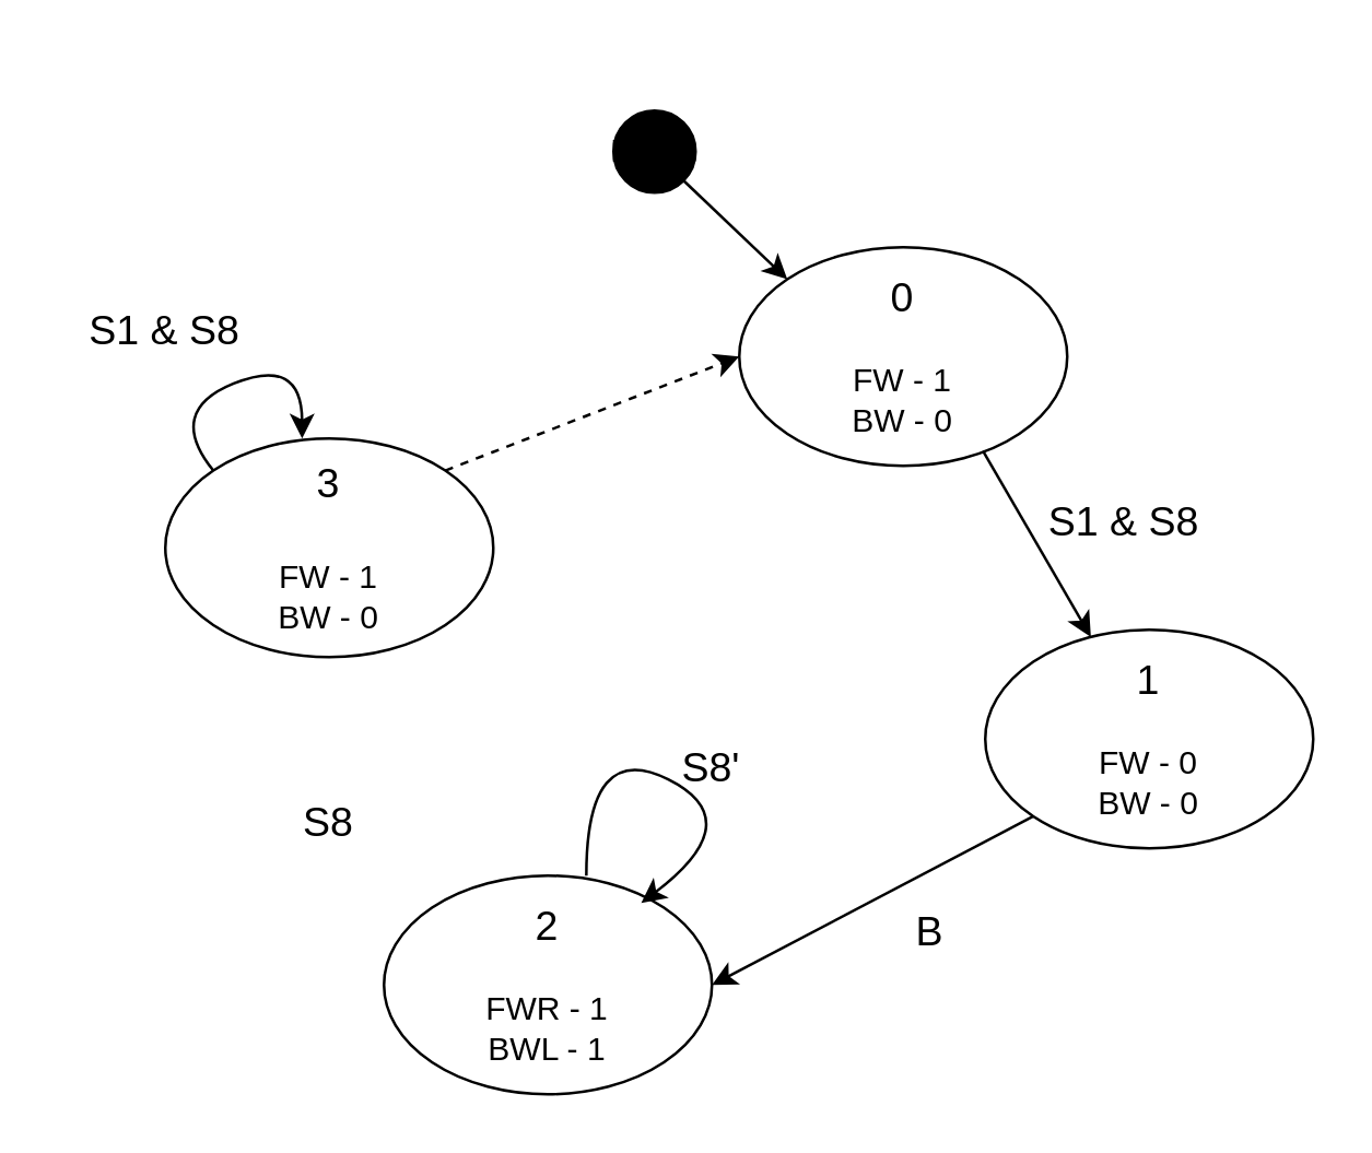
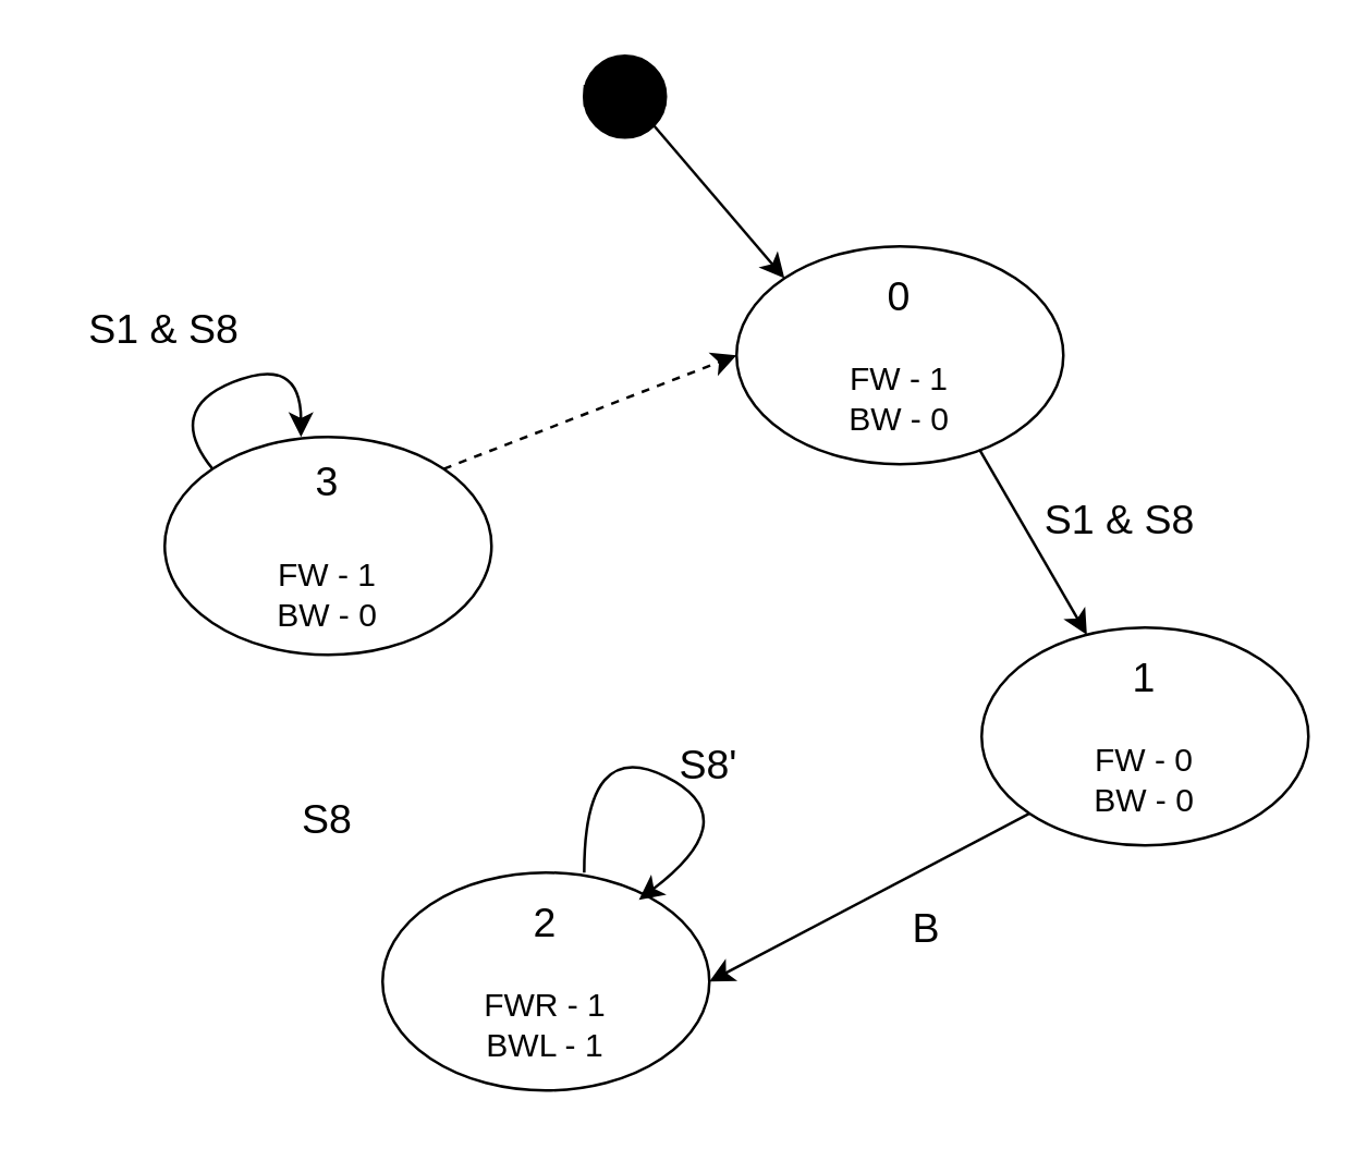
  <mxCell id="0" />
  <mxCell id="1" parent="0" />
- <mxCell id="2" value="Reset" style="ellipse;whiteSpace=wrap;html=1;fillColor=#000000;" parent="1" vertex="1"><mxGeometry x="224" y="40" width="30" height="30" as="geometry" /></mxCell>
+ <mxCell id="2" value="Reset" style="ellipse;whiteSpace=wrap;html=1;fillColor=#000000;" parent="1" vertex="1"><mxGeometry x="214" y="20" width="30" height="30" as="geometry" /></mxCell>
  <mxCell id="3" value="&lt;font&gt;&lt;span style=&quot;font-size: 15px&quot;&gt;0&lt;br&gt;&lt;/span&gt;&lt;font size=&quot;1&quot;&gt;&lt;br&gt;&lt;/font&gt;FW - 1&lt;br&gt;BW - 0&lt;br&gt;&lt;/font&gt;" style="ellipse;whiteSpace=wrap;html=1;" parent="1" vertex="1"><mxGeometry x="270" y="90" width="120" height="80" as="geometry" /></mxCell>
  <mxCell id="4" value="" style="endArrow=classic;html=1;exitX=1;exitY=1;exitDx=0;exitDy=0;entryX=0;entryY=0;entryDx=0;entryDy=0;" parent="1" source="2" target="3" edge="1"><mxGeometry width="50" height="50" relative="1" as="geometry"><mxPoint x="219" y="90" as="sourcePoint" /><mxPoint x="269" y="40" as="targetPoint" /></mxGeometry></mxCell>
  <mxCell id="5" value="&lt;font&gt;&lt;span style=&quot;font-size: 15px&quot;&gt;1&lt;br&gt;&lt;/span&gt;&lt;font size=&quot;1&quot;&gt;&lt;br&gt;&lt;/font&gt;FW - 0&lt;br&gt;BW - 0&lt;br&gt;&lt;/font&gt;" style="ellipse;whiteSpace=wrap;html=1;" parent="1" vertex="1"><mxGeometry x="360" y="230" width="120" height="80" as="geometry" /></mxCell>
  <mxCell id="6" value="" style="endArrow=classic;html=1;exitX=0.743;exitY=0.932;exitDx=0;exitDy=0;exitPerimeter=0;" parent="1" source="3" target="5" edge="1"><mxGeometry width="50" height="50" relative="1" as="geometry"><mxPoint x="340" y="230" as="sourcePoint" /><mxPoint x="405" y="227" as="targetPoint" /></mxGeometry></mxCell>
  <mxCell id="7" value="&lt;font&gt;&lt;span style=&quot;font-size: 15px&quot;&gt;2&lt;br&gt;&lt;/span&gt;&lt;font size=&quot;1&quot;&gt;&lt;br&gt;&lt;/font&gt;FWR&amp;nbsp;- 1&lt;br&gt;BWL - 1&lt;br&gt;&lt;/font&gt;" style="ellipse;whiteSpace=wrap;html=1;" parent="1" vertex="1"><mxGeometry x="140" y="320" width="120" height="80" as="geometry" /></mxCell>
  <mxCell id="8" value="" style="endArrow=classic;html=1;exitX=0;exitY=1;exitDx=0;exitDy=0;entryX=1;entryY=0.5;entryDx=0;entryDy=0;" parent="1" source="5" target="7" edge="1"><mxGeometry width="50" height="50" relative="1" as="geometry"><mxPoint x="200" y="280" as="sourcePoint" /><mxPoint x="250" y="230" as="targetPoint" /></mxGeometry></mxCell>
  <mxCell id="9" value="&lt;font style=&quot;font-size: 15px&quot;&gt;B&lt;/font&gt;" style="text;html=1;strokeColor=none;fillColor=none;align=center;verticalAlign=middle;whiteSpace=wrap;rounded=0;" parent="1" vertex="1"><mxGeometry x="300" y="330" width="80" height="20" as="geometry" /></mxCell>
  <mxCell id="10" value="&lt;font&gt;&lt;span style=&quot;font-size: 15px&quot;&gt;3&lt;br&gt;&lt;br&gt;&lt;/span&gt;FW - 1&lt;br&gt;BW - 0&lt;br&gt;&lt;/font&gt;" style="ellipse;whiteSpace=wrap;html=1;" parent="1" vertex="1"><mxGeometry x="60" y="160" width="120" height="80" as="geometry" /></mxCell>
  <mxCell id="11" value="" style="endArrow=classic;html=1;exitX=1;exitY=0;exitDx=0;exitDy=0;entryX=0;entryY=0.5;entryDx=0;entryDy=0;dashed=1;" parent="1" source="10" target="3" edge="1"><mxGeometry width="50" height="50" relative="1" as="geometry"><mxPoint x="200" y="280" as="sourcePoint" /><mxPoint x="250" y="230" as="targetPoint" /></mxGeometry></mxCell>
  <mxCell id="12" value="" style="curved=1;endArrow=classic;html=1;exitX=0.617;exitY=0;exitDx=0;exitDy=0;exitPerimeter=0;" parent="1" source="7" edge="1"><mxGeometry width="50" height="50" relative="1" as="geometry"><mxPoint x="214" y="317" as="sourcePoint" /><mxPoint x="234.119" y="329.997" as="targetPoint" /><Array as="points"><mxPoint x="214" y="269.74" /><mxPoint x="274" y="299.74" /></Array></mxGeometry></mxCell>
  <mxCell id="13" value="&lt;font style=&quot;font-size: 15px&quot;&gt;S8'&lt;/font&gt;" style="text;html=1;strokeColor=none;fillColor=none;align=center;verticalAlign=middle;whiteSpace=wrap;rounded=0;" parent="1" vertex="1"><mxGeometry x="220" y="270" width="80" height="20" as="geometry" /></mxCell>
  <mxCell id="14" value="&lt;font style=&quot;font-size: 15px&quot;&gt;S8&lt;/font&gt;" style="text;html=1;strokeColor=none;fillColor=none;align=center;verticalAlign=middle;whiteSpace=wrap;rounded=0;" parent="1" vertex="1"><mxGeometry x="80" y="290" width="80" height="20" as="geometry" /></mxCell>
  <mxCell id="15" value="" style="curved=1;endArrow=classic;html=1;entryX=0.417;entryY=0;entryDx=0;entryDy=0;entryPerimeter=0;exitX=0;exitY=0;exitDx=0;exitDy=0;" parent="1" source="10" target="10" edge="1"><mxGeometry width="50" height="50" relative="1" as="geometry"><mxPoint x="50" y="146.74" as="sourcePoint" /><mxPoint x="70.119" y="159.997" as="targetPoint" /><Array as="points"><mxPoint x="60" y="150" /><mxPoint x="110" y="129.74" /></Array></mxGeometry></mxCell>
  <mxCell id="16" value="&lt;font style=&quot;font-size: 15px&quot;&gt;S1 &amp;amp; S8&lt;/font&gt;" style="text;html=1;strokeColor=none;fillColor=none;align=center;verticalAlign=middle;whiteSpace=wrap;rounded=0;" parent="1" vertex="1"><mxGeometry x="20" y="110" width="80" height="20" as="geometry" /></mxCell>
  <mxCell id="17" value="&lt;font style=&quot;font-size: 15px&quot;&gt;S1 &amp;amp; S8&lt;/font&gt;" style="text;html=1;strokeColor=none;fillColor=none;align=center;verticalAlign=middle;whiteSpace=wrap;rounded=0;" parent="1" vertex="1"><mxGeometry x="371" y="180" width="80" height="20" as="geometry" /></mxCell>
